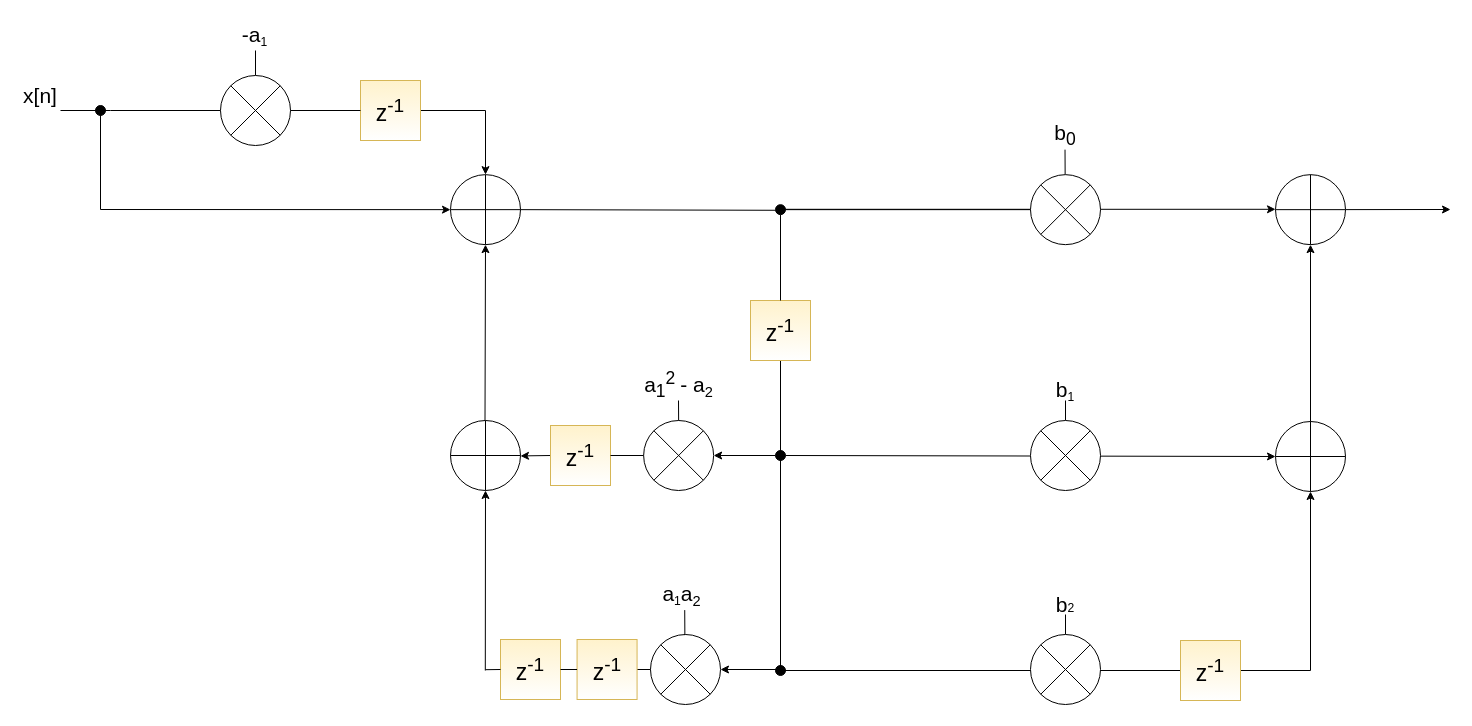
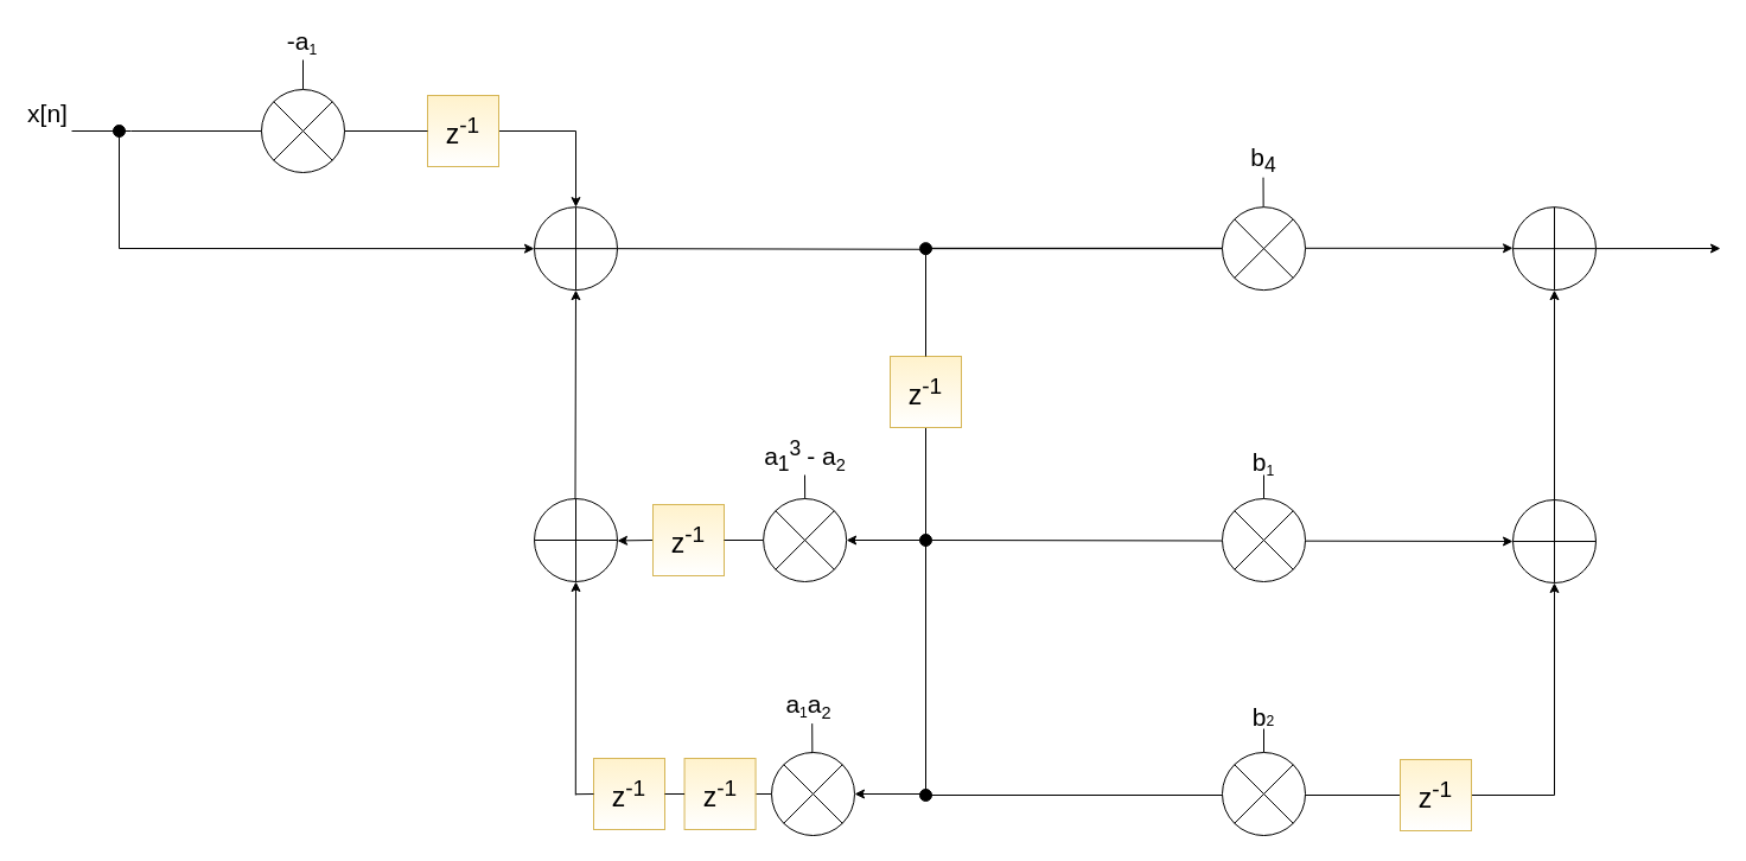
  <mxCell id="0" />
  <mxCell id="1" parent="0" />
  <mxCell id="2" value="" style="verticalLabelPosition=bottom;verticalAlign=top;html=1;shape=mxgraph.flowchart.summing_function;" parent="1" vertex="1"><mxGeometry x="450" y="174.15" width="70" height="70" as="geometry" /></mxCell>
  <mxCell id="3" value="&lt;font style=&quot;font-size: 21px&quot;&gt;x[n]&lt;/font&gt;" style="text;html=1;strokeColor=none;fillColor=none;align=center;verticalAlign=middle;whiteSpace=wrap;rounded=0;" parent="1" vertex="1"><mxGeometry x="20" y="85" width="40" height="20" as="geometry" /></mxCell>
  <mxCell id="4" value="" style="shape=sumEllipse;perimeter=ellipsePerimeter;whiteSpace=wrap;html=1;backgroundOutline=1;" parent="1" vertex="1"><mxGeometry x="643.13" y="420" width="70" height="70" as="geometry" /></mxCell>
  <mxCell id="5" value="" style="shape=sumEllipse;perimeter=ellipsePerimeter;whiteSpace=wrap;html=1;backgroundOutline=1;" parent="1" vertex="1"><mxGeometry x="650" y="634" width="70" height="70" as="geometry" /></mxCell>
  <mxCell id="6" value="" style="endArrow=none;html=1;" parent="1" edge="1"><mxGeometry width="50" height="50" relative="1" as="geometry"><mxPoint x="780" y="670" as="sourcePoint" /><mxPoint x="780" y="360" as="targetPoint" /></mxGeometry></mxCell>
- <mxCell id="7" value="&lt;font style=&quot;font-size: 21px&quot;&gt;a&lt;sub&gt;1&lt;/sub&gt;&lt;sup&gt;2 &lt;/sup&gt;-&amp;nbsp;&lt;/font&gt;&lt;span style=&quot;font-size: 21px&quot;&gt;a&lt;/span&gt;&lt;span style=&quot;font-size: 17.5px&quot;&gt;&lt;sub&gt;2&lt;/sub&gt;&lt;/span&gt;" style="text;html=1;strokeColor=none;fillColor=none;align=center;verticalAlign=middle;whiteSpace=wrap;rounded=0;" parent="1" vertex="1"><mxGeometry x="636.57" y="370" width="83.13" height="30" as="geometry" /></mxCell>
+ <mxCell id="7" value="&lt;font style=&quot;font-size: 21px&quot;&gt;a&lt;sub&gt;1&lt;/sub&gt;&lt;sup&gt;3 &lt;/sup&gt;-&amp;nbsp;&lt;/font&gt;&lt;span style=&quot;font-size: 21px&quot;&gt;a&lt;/span&gt;&lt;span style=&quot;font-size: 17.5px&quot;&gt;&lt;sub&gt;2&lt;/sub&gt;&lt;/span&gt;" style="text;html=1;strokeColor=none;fillColor=none;align=center;verticalAlign=middle;whiteSpace=wrap;rounded=0;" parent="1" vertex="1"><mxGeometry x="636.57" y="370" width="83.13" height="30" as="geometry" /></mxCell>
  <mxCell id="8" value="&lt;font style=&quot;font-size: 21px&quot;&gt;a&lt;/font&gt;&lt;font&gt;&lt;span style=&quot;font-size: 14.583px&quot;&gt;&lt;sub&gt;1&lt;/sub&gt;&lt;/span&gt;&lt;span style=&quot;font-size: 21px&quot;&gt;a&lt;/span&gt;&lt;/font&gt;&lt;font style=&quot;font-size: 17.5px&quot;&gt;&lt;sub&gt;2&lt;/sub&gt;&lt;/font&gt;" style="text;html=1;strokeColor=none;fillColor=none;align=center;verticalAlign=middle;whiteSpace=wrap;rounded=0;" parent="1" vertex="1"><mxGeometry x="660" y="580" width="43.13" height="30" as="geometry" /></mxCell>
  <mxCell id="9" value="" style="verticalLabelPosition=bottom;verticalAlign=top;html=1;shape=mxgraph.flowchart.summing_function;" parent="1" vertex="1"><mxGeometry x="450" y="420" width="70" height="70" as="geometry" /></mxCell>
  <mxCell id="10" value="" style="endArrow=classic;html=1;startArrow=none;exitX=0;exitY=0.5;exitDx=0;exitDy=0;" parent="1" source="45" edge="1"><mxGeometry width="50" height="50" relative="1" as="geometry"><mxPoint x="640" y="455" as="sourcePoint" /><mxPoint x="520" y="455.43" as="targetPoint" /></mxGeometry></mxCell>
  <mxCell id="11" value="" style="endArrow=none;html=1;entryX=0;entryY=0.5;entryDx=0;entryDy=0;startArrow=none;" parent="1" source="43" target="5" edge="1"><mxGeometry width="50" height="50" relative="1" as="geometry"><mxPoint x="485" y="669.2" as="sourcePoint" /><mxPoint x="645" y="668.8" as="targetPoint" /></mxGeometry></mxCell>
  <mxCell id="12" value="" style="endArrow=classic;html=1;rounded=0;entryX=0.5;entryY=1;entryDx=0;entryDy=0;entryPerimeter=0;" parent="1" target="9" edge="1"><mxGeometry width="50" height="50" relative="1" as="geometry"><mxPoint x="484.8" y="670" as="sourcePoint" /><mxPoint x="485" y="493" as="targetPoint" /></mxGeometry></mxCell>
  <mxCell id="13" value="" style="endArrow=classic;html=1;rounded=0;entryX=0.5;entryY=1;entryDx=0;entryDy=0;entryPerimeter=0;" parent="1" target="2" edge="1"><mxGeometry width="50" height="50" relative="1" as="geometry"><mxPoint x="484.5" y="420" as="sourcePoint" /><mxPoint x="484.5" y="330" as="targetPoint" /></mxGeometry></mxCell>
  <mxCell id="14" value="" style="ellipse;whiteSpace=wrap;html=1;aspect=fixed;fillColor=#000000;" parent="1" vertex="1"><mxGeometry x="775" y="204.15" width="10" height="10" as="geometry" /></mxCell>
  <mxCell id="15" value="" style="endArrow=none;html=1;entryX=0;entryY=0.563;entryDx=0;entryDy=0;entryPerimeter=0;exitX=1;exitY=0.5;exitDx=0;exitDy=0;exitPerimeter=0;" parent="1" source="2" target="14" edge="1"><mxGeometry width="50" height="50" relative="1" as="geometry"><mxPoint x="560" y="209.66" as="sourcePoint" /><mxPoint x="865" y="209.41" as="targetPoint" /></mxGeometry></mxCell>
  <mxCell id="16" value="" style="ellipse;whiteSpace=wrap;html=1;aspect=fixed;fillColor=#000000;" parent="1" vertex="1"><mxGeometry x="775" y="450" width="10" height="10" as="geometry" /></mxCell>
  <mxCell id="17" value="" style="endArrow=none;html=1;rounded=0;exitX=0.5;exitY=0;exitDx=0;exitDy=0;" parent="1" source="4" edge="1"><mxGeometry width="50" height="50" relative="1" as="geometry"><mxPoint x="700" y="470" as="sourcePoint" /><mxPoint x="678" y="400" as="targetPoint" /></mxGeometry></mxCell>
  <mxCell id="18" value="" style="endArrow=none;html=1;rounded=0;exitX=0.5;exitY=0;exitDx=0;exitDy=0;" parent="1" edge="1"><mxGeometry width="50" height="50" relative="1" as="geometry"><mxPoint x="684.36" y="634.6" as="sourcePoint" /><mxPoint x="684.23" y="609.6" as="targetPoint" /></mxGeometry></mxCell>
  <mxCell id="19" value="" style="endArrow=classic;html=1;rounded=0;startArrow=none;" parent="1" source="33" edge="1"><mxGeometry width="50" height="50" relative="1" as="geometry"><mxPoint x="860" y="200" as="sourcePoint" /><mxPoint x="1450" y="209" as="targetPoint" /></mxGeometry></mxCell>
  <mxCell id="20" value="" style="endArrow=classic;html=1;rounded=0;entryX=1;entryY=0.5;entryDx=0;entryDy=0;" parent="1" target="5" edge="1"><mxGeometry width="50" height="50" relative="1" as="geometry"><mxPoint x="780" y="669" as="sourcePoint" /><mxPoint x="820" y="700" as="targetPoint" /></mxGeometry></mxCell>
  <mxCell id="21" value="" style="endArrow=classic;html=1;rounded=0;entryX=1;entryY=0.5;entryDx=0;entryDy=0;exitX=0;exitY=0.5;exitDx=0;exitDy=0;" parent="1" source="16" target="4" edge="1"><mxGeometry width="50" height="50" relative="1" as="geometry"><mxPoint x="730" y="510" as="sourcePoint" /><mxPoint x="780" y="460" as="targetPoint" /></mxGeometry></mxCell>
  <mxCell id="22" value="" style="endArrow=none;html=1;rounded=0;exitX=0.5;exitY=0;exitDx=0;exitDy=0;" parent="1" source="40" edge="1"><mxGeometry width="50" height="50" relative="1" as="geometry"><mxPoint x="96.87" y="130" as="sourcePoint" /><mxPoint x="255" y="50" as="targetPoint" /></mxGeometry></mxCell>
  <mxCell id="23" value="" style="endArrow=classic;html=1;rounded=0;entryX=0.5;entryY=0;entryDx=0;entryDy=0;entryPerimeter=0;startArrow=none;" parent="1" source="38" target="2" edge="1"><mxGeometry width="50" height="50" relative="1" as="geometry"><mxPoint x="60" y="110" as="sourcePoint" /><mxPoint x="380" y="100" as="targetPoint" /><Array as="points"><mxPoint x="485" y="110" /></Array></mxGeometry></mxCell>
  <mxCell id="24" value="&lt;font style=&quot;font-size: 21px&quot;&gt;-a&lt;/font&gt;&lt;font&gt;&lt;span style=&quot;font-size: 14.583px&quot;&gt;&lt;sub&gt;1&lt;/sub&gt;&lt;/span&gt;&lt;/font&gt;" style="text;html=1;strokeColor=none;fillColor=none;align=center;verticalAlign=middle;whiteSpace=wrap;rounded=0;" parent="1" vertex="1"><mxGeometry x="233.43" y="20" width="43.13" height="30" as="geometry" /></mxCell>
  <mxCell id="25" value="" style="endArrow=classic;html=1;rounded=0;entryX=0;entryY=0.5;entryDx=0;entryDy=0;entryPerimeter=0;" parent="1" target="2" edge="1"><mxGeometry width="50" height="50" relative="1" as="geometry"><mxPoint x="100" y="110" as="sourcePoint" /><mxPoint x="260" y="220" as="targetPoint" /><Array as="points"><mxPoint x="100" y="209" /></Array></mxGeometry></mxCell>
  <mxCell id="26" value="" style="ellipse;whiteSpace=wrap;html=1;aspect=fixed;fillColor=#000000;" parent="1" vertex="1"><mxGeometry x="95" y="105" width="10" height="10" as="geometry" /></mxCell>
  <mxCell id="27" value="&lt;font&gt;&lt;span style=&quot;font-size: 21px&quot;&gt;b&lt;/span&gt;&lt;span style=&quot;font-size: 14.583px&quot;&gt;&lt;sub&gt;1&lt;/sub&gt;&lt;/span&gt;&lt;/font&gt;" style="text;html=1;strokeColor=none;fillColor=none;align=center;verticalAlign=middle;whiteSpace=wrap;rounded=0;" parent="1" vertex="1"><mxGeometry x="1045" y="375" width="40" height="30" as="geometry" /></mxCell>
- <mxCell id="28" value="&lt;font&gt;&lt;sub&gt;&lt;span style=&quot;font-size: 21px&quot;&gt;b&lt;sub&gt;0&lt;/sub&gt;&lt;/span&gt;&lt;/sub&gt;&lt;/font&gt;" style="text;html=1;strokeColor=none;fillColor=none;align=center;verticalAlign=middle;whiteSpace=wrap;rounded=0;" parent="1" vertex="1"><mxGeometry x="1045" y="120" width="40" height="30" as="geometry" /></mxCell>
+ <mxCell id="28" value="&lt;font&gt;&lt;sub&gt;&lt;span style=&quot;font-size: 21px&quot;&gt;b&lt;sub&gt;4&lt;/sub&gt;&lt;/span&gt;&lt;/sub&gt;&lt;/font&gt;" style="text;html=1;strokeColor=none;fillColor=none;align=center;verticalAlign=middle;whiteSpace=wrap;rounded=0;" parent="1" vertex="1"><mxGeometry x="1045" y="120" width="40" height="30" as="geometry" /></mxCell>
  <mxCell id="29" value="" style="endArrow=classic;html=1;rounded=0;entryX=0;entryY=0.5;entryDx=0;entryDy=0;entryPerimeter=0;exitX=1;exitY=0.5;exitDx=0;exitDy=0;" parent="1" source="16" target="52" edge="1"><mxGeometry width="50" height="50" relative="1" as="geometry"><mxPoint x="1310.16" y="548.9" as="sourcePoint" /><mxPoint x="1309.66" y="370" as="targetPoint" /><Array as="points" /></mxGeometry></mxCell>
  <mxCell id="30" value="" style="endArrow=none;html=1;rounded=0;exitX=0.5;exitY=0;exitDx=0;exitDy=0;" parent="1" source="35" edge="1"><mxGeometry width="50" height="50" relative="1" as="geometry"><mxPoint x="1065.62" y="415" as="sourcePoint" /><mxPoint x="1065" y="400" as="targetPoint" /></mxGeometry></mxCell>
  <mxCell id="31" value="" style="endArrow=none;html=1;rounded=0;exitX=0.5;exitY=0;exitDx=0;exitDy=0;" parent="1" edge="1"><mxGeometry width="50" height="50" relative="1" as="geometry"><mxPoint x="1064.65" y="174.15" as="sourcePoint" /><mxPoint x="1064.52" y="149.15" as="targetPoint" /></mxGeometry></mxCell>
  <mxCell id="32" value="" style="endArrow=none;html=1;rounded=0;" parent="1" source="14" target="37" edge="1"><mxGeometry width="50" height="50" relative="1" as="geometry"><mxPoint x="785" y="209.15" as="sourcePoint" /><mxPoint x="1450" y="209" as="targetPoint" /></mxGeometry></mxCell>
  <mxCell id="33" value="" style="verticalLabelPosition=bottom;verticalAlign=top;html=1;shape=mxgraph.flowchart.summing_function;" parent="1" vertex="1"><mxGeometry x="1275" y="174.15" width="70" height="70" as="geometry" /></mxCell>
  <mxCell id="34" value="" style="endArrow=none;html=1;exitX=0.5;exitY=1;exitDx=0;exitDy=0;startArrow=none;" parent="1" source="47" edge="1"><mxGeometry width="50" height="50" relative="1" as="geometry"><mxPoint x="780" y="214.15" as="sourcePoint" /><mxPoint x="780" y="360" as="targetPoint" /></mxGeometry></mxCell>
  <mxCell id="35" value="" style="shape=sumEllipse;perimeter=ellipsePerimeter;whiteSpace=wrap;html=1;backgroundOutline=1;" parent="1" vertex="1"><mxGeometry x="1030" y="420" width="70" height="70" as="geometry" /></mxCell>
  <mxCell id="36" value="" style="endArrow=classic;html=1;rounded=0;entryX=0;entryY=0.5;entryDx=0;entryDy=0;entryPerimeter=0;" parent="1" edge="1"><mxGeometry width="50" height="50" relative="1" as="geometry"><mxPoint x="779" y="208.81" as="sourcePoint" /><mxPoint x="1275" y="208.81" as="targetPoint" /></mxGeometry></mxCell>
  <mxCell id="37" value="" style="shape=sumEllipse;perimeter=ellipsePerimeter;whiteSpace=wrap;html=1;backgroundOutline=1;" parent="1" vertex="1"><mxGeometry x="1030" y="174.15" width="70" height="70" as="geometry" /></mxCell>
  <mxCell id="38" value="&lt;font style=&quot;font-size: 23px&quot;&gt;z&lt;sup&gt;-1&lt;/sup&gt;&lt;/font&gt;" style="whiteSpace=wrap;html=1;aspect=fixed;fillColor=#fff2cc;strokeColor=#d6b656;gradientColor=#ffffff;" parent="1" vertex="1"><mxGeometry x="360" width="60" height="60" as="geometry" y="80" /></mxCell>
  <mxCell id="39" value="" style="endArrow=none;html=1;rounded=0;entryX=0;entryY=0.5;entryDx=0;entryDy=0;" parent="1" target="38" edge="1"><mxGeometry width="50" height="50" relative="1" as="geometry"><mxPoint x="60" y="110" as="sourcePoint" /><mxPoint x="485" y="174.15" as="targetPoint" /><Array as="points"><mxPoint x="110" y="110" /></Array></mxGeometry></mxCell>
  <mxCell id="40" value="" style="shape=sumEllipse;perimeter=ellipsePerimeter;whiteSpace=wrap;html=1;backgroundOutline=1;" parent="1" vertex="1"><mxGeometry x="220" y="75" width="70" height="70" as="geometry" /></mxCell>
  <mxCell id="41" value="&lt;font style=&quot;font-size: 23px&quot;&gt;z&lt;sup&gt;-1&lt;/sup&gt;&lt;/font&gt;" style="whiteSpace=wrap;html=1;aspect=fixed;fillColor=#fff2cc;strokeColor=#d6b656;gradientColor=#ffffff;" parent="1" vertex="1"><mxGeometry x="500" y="639" width="60" height="60" as="geometry" /></mxCell>
  <mxCell id="42" value="" style="endArrow=none;html=1;entryX=0;entryY=0.5;entryDx=0;entryDy=0;" parent="1" target="41" edge="1"><mxGeometry width="50" height="50" relative="1" as="geometry"><mxPoint x="485" y="669.2" as="sourcePoint" /><mxPoint x="650" y="669" as="targetPoint" /></mxGeometry></mxCell>
  <mxCell id="43" value="&lt;font style=&quot;font-size: 23px&quot;&gt;z&lt;sup&gt;-1&lt;/sup&gt;&lt;/font&gt;" style="whiteSpace=wrap;html=1;aspect=fixed;fillColor=#fff2cc;strokeColor=#d6b656;gradientColor=#ffffff;" parent="1" vertex="1"><mxGeometry x="576.57" y="639" width="60" height="60" as="geometry" /></mxCell>
  <mxCell id="44" value="" style="endArrow=none;html=1;entryX=0;entryY=0.5;entryDx=0;entryDy=0;startArrow=none;" parent="1" source="41" target="43" edge="1"><mxGeometry width="50" height="50" relative="1" as="geometry"><mxPoint x="560" y="669" as="sourcePoint" /><mxPoint x="650" y="669" as="targetPoint" /></mxGeometry></mxCell>
  <mxCell id="45" value="&lt;font style=&quot;font-size: 23px&quot;&gt;z&lt;sup&gt;-1&lt;/sup&gt;&lt;/font&gt;" style="whiteSpace=wrap;html=1;aspect=fixed;fillColor=#fff2cc;strokeColor=#d6b656;gradientColor=#ffffff;" parent="1" vertex="1"><mxGeometry x="550" y="425" width="60" height="60" as="geometry" /></mxCell>
  <mxCell id="46" value="" style="endArrow=none;html=1;startArrow=none;exitX=0;exitY=0.5;exitDx=0;exitDy=0;" parent="1" source="4" target="45" edge="1"><mxGeometry width="50" height="50" relative="1" as="geometry"><mxPoint x="643.13" y="455" as="sourcePoint" /><mxPoint x="520" y="455.43" as="targetPoint" /></mxGeometry></mxCell>
  <mxCell id="47" value="&lt;font style=&quot;font-size: 23px&quot;&gt;z&lt;sup&gt;-1&lt;/sup&gt;&lt;/font&gt;" style="whiteSpace=wrap;html=1;aspect=fixed;fillColor=#fff2cc;strokeColor=#d6b656;gradientColor=#ffffff;" parent="1" vertex="1"><mxGeometry x="750" y="300" width="60" height="60" as="geometry" /></mxCell>
  <mxCell id="48" value="" style="endArrow=none;html=1;exitX=0.5;exitY=1;exitDx=0;exitDy=0;" parent="1" source="14" target="47" edge="1"><mxGeometry width="50" height="50" relative="1" as="geometry"><mxPoint x="780" y="214.15" as="sourcePoint" /><mxPoint x="780" y="360" as="targetPoint" /></mxGeometry></mxCell>
  <mxCell id="49" value="&lt;font&gt;&lt;span style=&quot;font-size: 21px&quot;&gt;b&lt;/span&gt;&lt;span style=&quot;font-size: 12.153px&quot;&gt;2&lt;/span&gt;&lt;/font&gt;" style="text;html=1;strokeColor=none;fillColor=none;align=center;verticalAlign=middle;whiteSpace=wrap;rounded=0;" parent="1" vertex="1"><mxGeometry x="1045" y="589" width="40" height="30" as="geometry" /></mxCell>
  <mxCell id="50" value="" style="endArrow=none;html=1;rounded=0;exitX=0.5;exitY=0;exitDx=0;exitDy=0;" parent="1" source="53" edge="1"><mxGeometry width="50" height="50" relative="1" as="geometry"><mxPoint x="1065.62" y="629" as="sourcePoint" /><mxPoint x="1065" y="614" as="targetPoint" /></mxGeometry></mxCell>
  <mxCell id="51" value="" style="endArrow=classic;html=1;rounded=0;entryX=0.5;entryY=1;entryDx=0;entryDy=0;entryPerimeter=0;" parent="1" target="52" edge="1"><mxGeometry width="50" height="50" relative="1" as="geometry"><mxPoint x="780" y="670" as="sourcePoint" /><mxPoint x="980" y="810" as="targetPoint" /><Array as="points"><mxPoint x="1310" y="670" /></Array></mxGeometry></mxCell>
  <mxCell id="52" value="" style="verticalLabelPosition=bottom;verticalAlign=top;html=1;shape=mxgraph.flowchart.summing_function;" parent="1" vertex="1"><mxGeometry x="1275" y="421" width="70" height="70" as="geometry" /></mxCell>
  <mxCell id="53" value="" style="shape=sumEllipse;perimeter=ellipsePerimeter;whiteSpace=wrap;html=1;backgroundOutline=1;" parent="1" vertex="1"><mxGeometry x="1030" y="634" width="70" height="70" as="geometry" /></mxCell>
  <mxCell id="54" value="&lt;font style=&quot;font-size: 23px&quot;&gt;z&lt;sup&gt;-1&lt;/sup&gt;&lt;/font&gt;" style="whiteSpace=wrap;html=1;aspect=fixed;fillColor=#fff2cc;strokeColor=#d6b656;gradientColor=#ffffff;" parent="1" vertex="1"><mxGeometry x="1180" y="640" width="60" height="60" as="geometry" /></mxCell>
  <mxCell id="55" value="" style="ellipse;whiteSpace=wrap;html=1;aspect=fixed;fillColor=#000000;" parent="1" vertex="1"><mxGeometry x="775" y="665" width="10" height="10" as="geometry" /></mxCell>
  <mxCell id="56" value="" style="endArrow=classic;html=1;rounded=0;exitX=0.5;exitY=0;exitDx=0;exitDy=0;exitPerimeter=0;entryX=0.5;entryY=1;entryDx=0;entryDy=0;entryPerimeter=0;" edge="1" parent="1" source="52" target="33"><mxGeometry width="50" height="50" relative="1" as="geometry"><mxPoint x="1460" y="400" as="sourcePoint" /><mxPoint x="1510" y="350" as="targetPoint" /></mxGeometry></mxCell>
